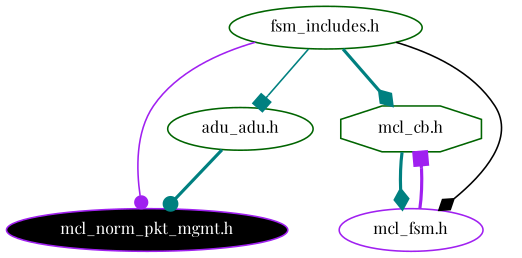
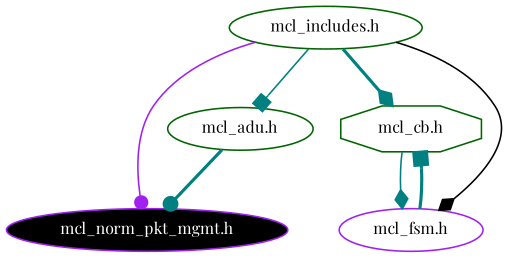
  digraph {
    fontname="Playfair Display"
    node [color=darkgreen fontname="Playfair Display" fontsize=10 shape=ellipse]
    edge [arrowhead=diamond color=teal fontname="Playfair Display" fontsize=10 labelfontname=Helvetica labelfontsize=10 style=bold]
    n1 [color=purple fillcolor=black fontcolor=white height=0.2 label="mcl_norm_pkt_mgmt.h" style=filled width=0.4]
-   n2 [height=0.2 label="adu_adu.h" width=0.4]
-   n3 [height=0.2 label="fsm_includes.h" width=0.4]
+   n2 [height=0.2 label="mcl_adu.h" width=0.4]
+   n3 [height=0.2 label="mcl_includes.h" width=0.4]
    n4 [height=0.2 label="mcl_cb.h" shape=octagon width=0.4]
    n5 [color=purple height=0.2 label="mcl_fsm.h" width=0.4]
    n2 -> n1 [arrowhead=dot]
    n3 -> n1 [arrowhead=dot color=purple style=solid]
    n3 -> n2 [arrowhead=box style=solid]
    n3 -> n4
    n3 -> n5 [color=black style=solid]
-   n4 -> n5
-   n5 -> n4 [arrowhead=box color=purple]
+   n4 -> n5 [style=solid]
+   n5 -> n4 [arrowhead=box]
  }
